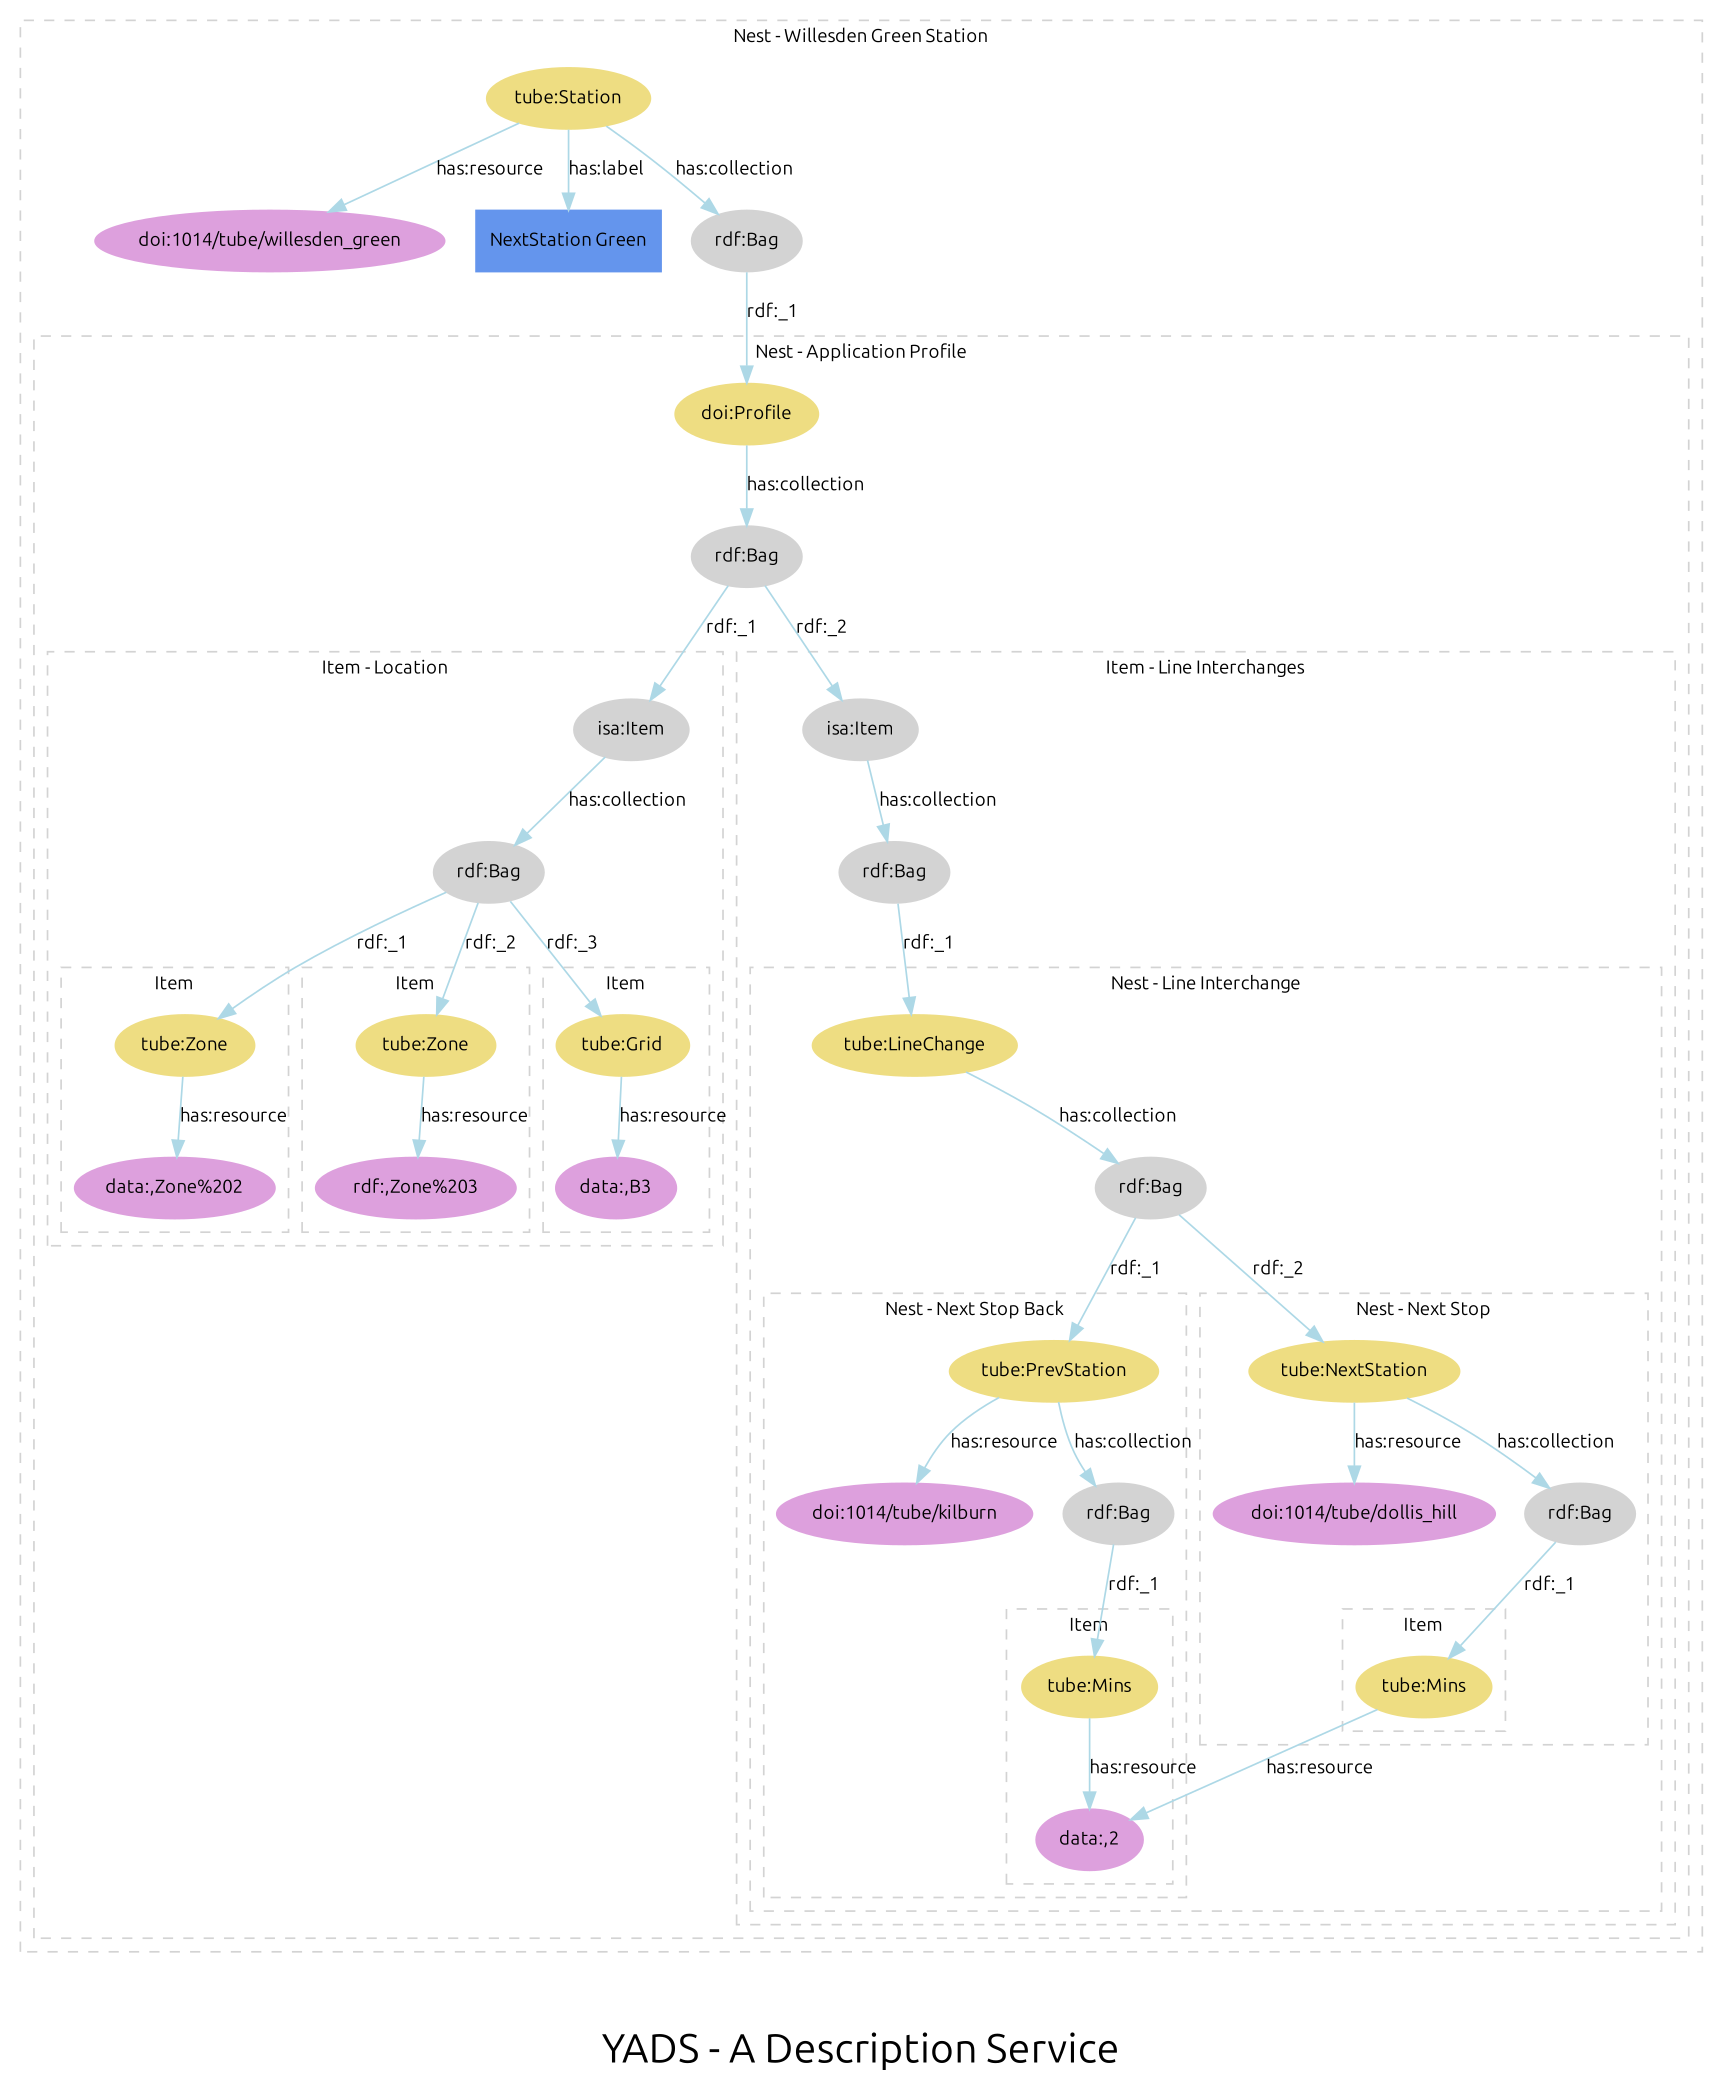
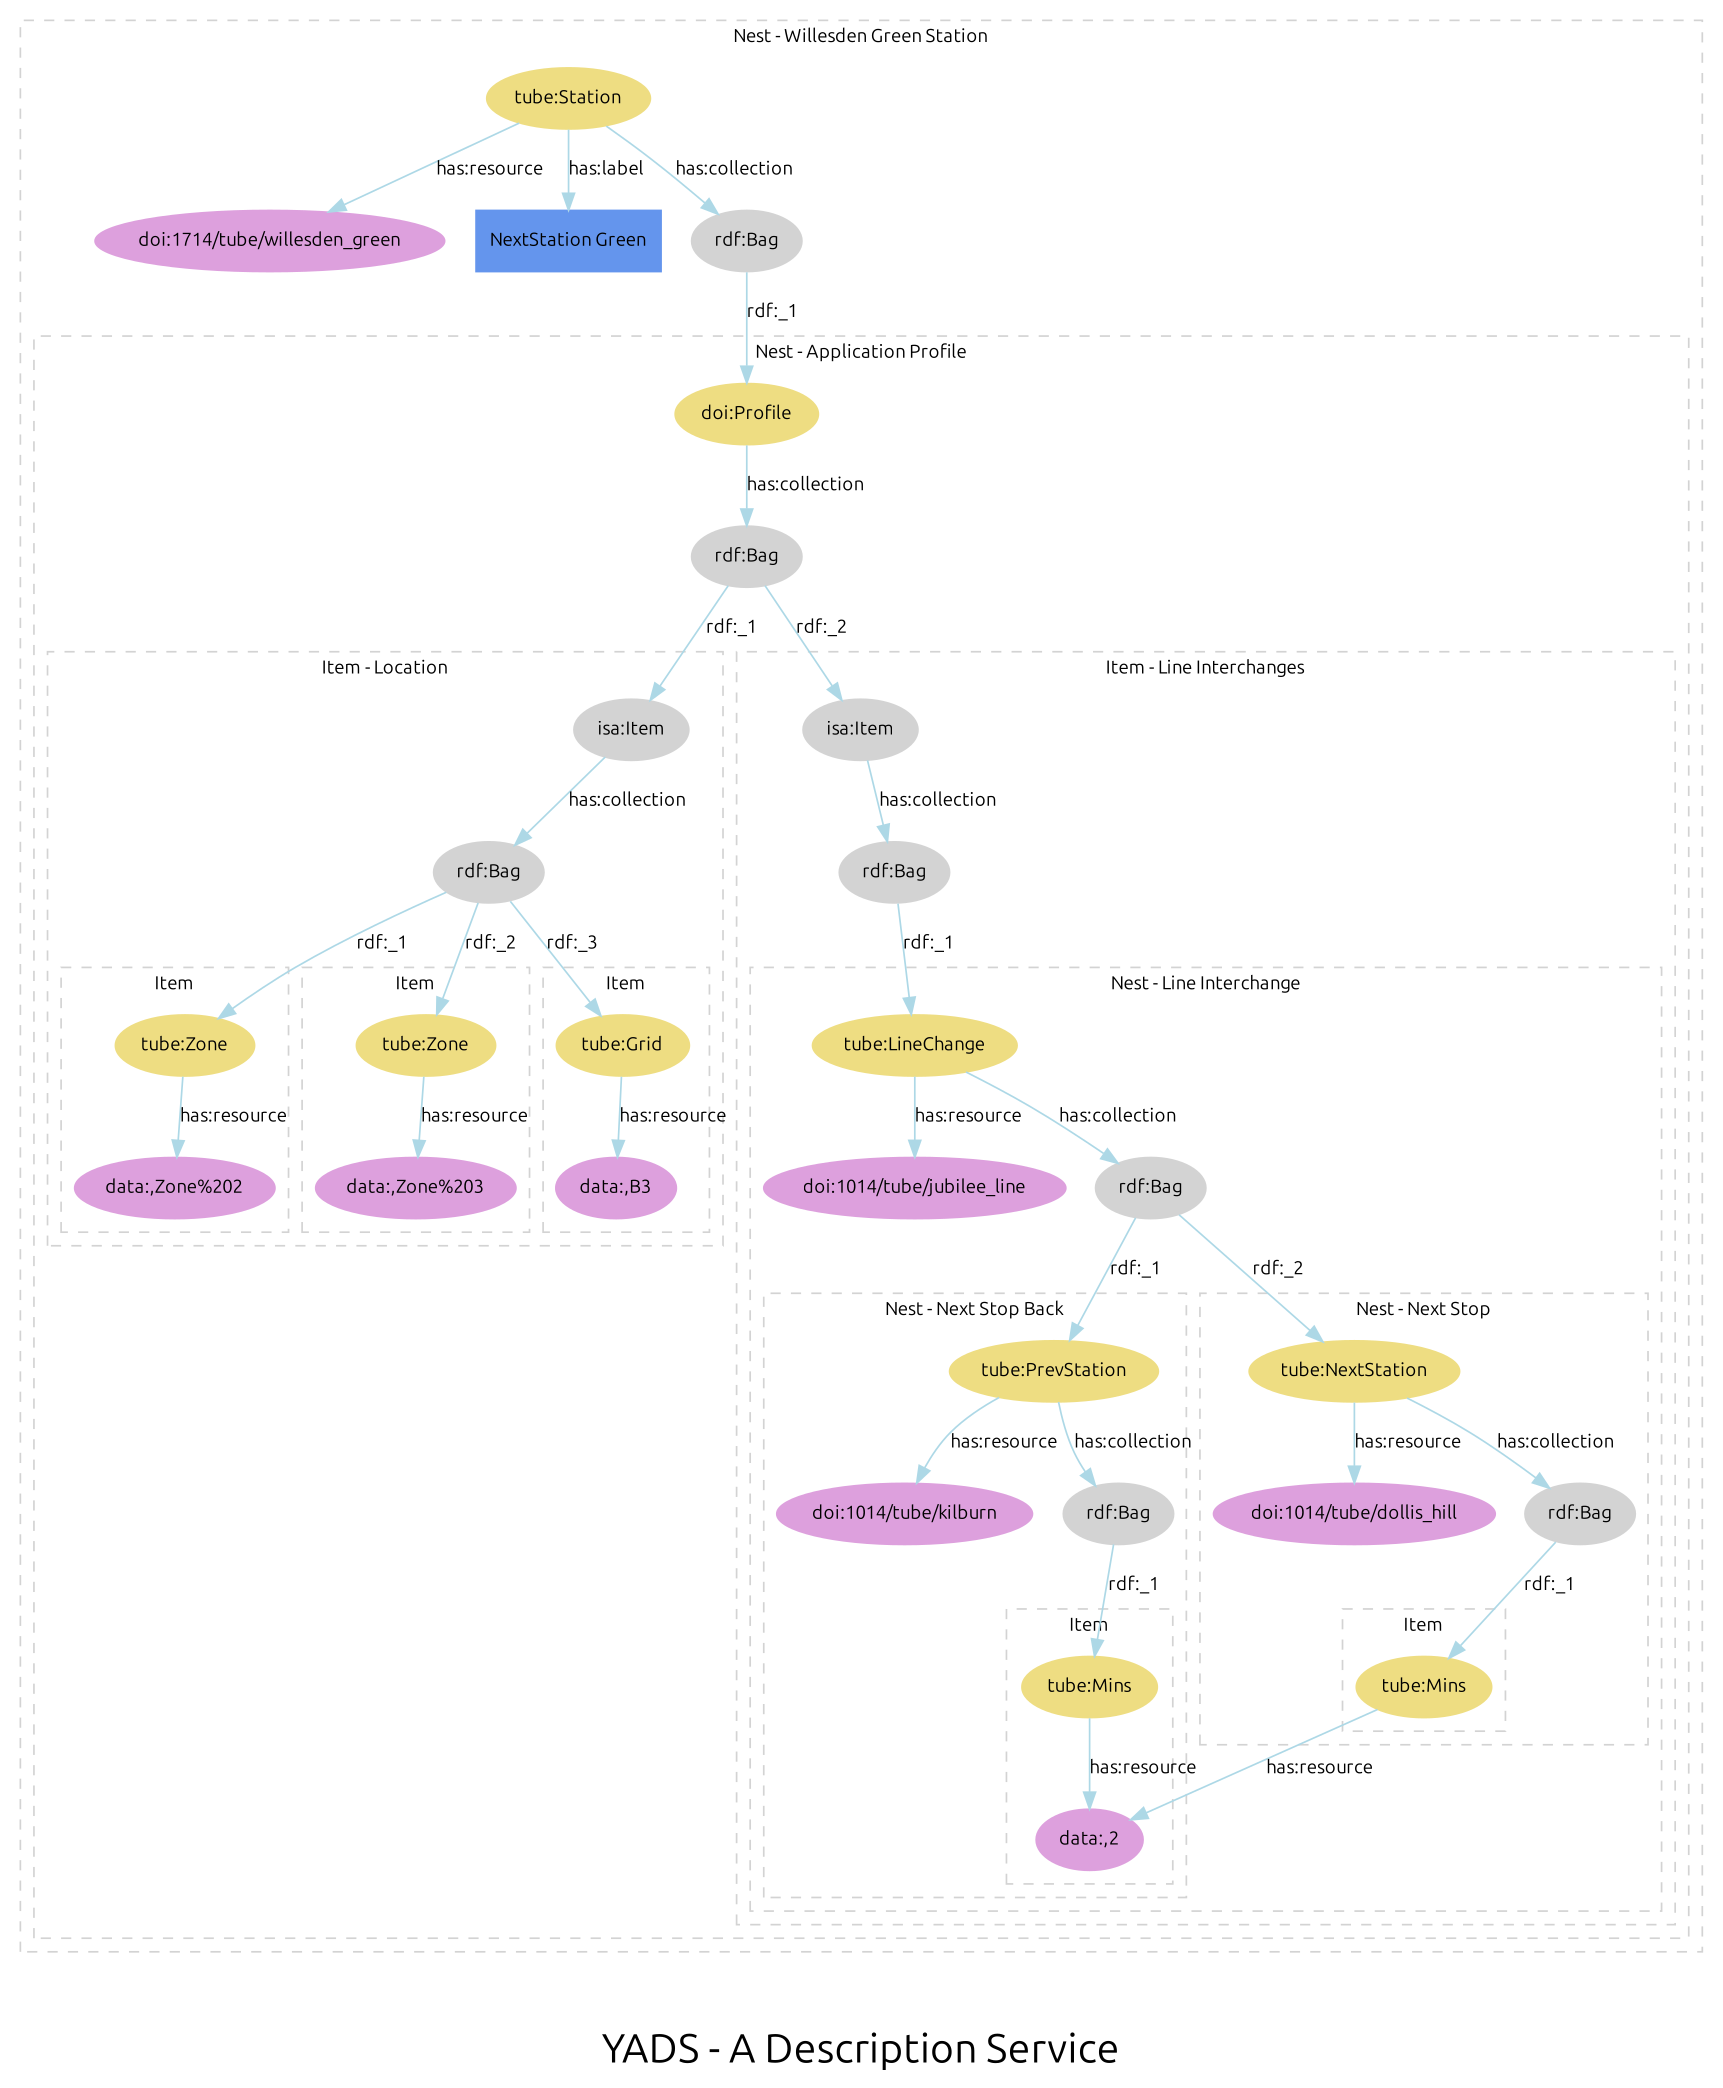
  digraph {
    fontname=Ubuntu
    fontsize=24
    label="YADS - A Description Service"
    rankdir=TB
    node [color=lightgoldenrod fontcolor=black fontname=Ubuntu fontsize=11 style=filled]
    edge [color=lightblue fontcolor=black fontname=Ubuntu fontsize=11 style=filled]
    n1 [label="tube:Zone"]
    "data:,Zone%202" [color=plum]
    n3 [label="tube:Zone"]
-   "data:,Zone%203" [color=plum label="rdf:,Zone%203"]
+   "data:,Zone%203" [color=plum]
    n5 [label="tube:Grid"]
    "data:,B3" [color=plum]
    n7 [color=lightgrey label="isa:Item"]
    n8 [color=lightgrey label="rdf:Bag"]
    n9 [label="tube:Mins"]
    "data:,2" [color=plum]
    n11 [label="tube:PrevStation"]
    "doi:1014/tube/kilburn" [color=plum]
    n13 [color=lightgrey label="rdf:Bag"]
    n14 [label="tube:Mins"]
    n15 [label="tube:NextStation"]
    "doi:1014/tube/dollis_hill" [color=plum]
    n17 [color=lightgrey label="rdf:Bag"]
    n18 [label="tube:LineChange"]
+   "doi:1014/tube/jubilee_line" [color=plum]
    n20 [color=lightgrey label="rdf:Bag"]
    n21 [color=lightgrey label="isa:Item"]
    n22 [color=lightgrey label="rdf:Bag"]
    n23 [label="doi:Profile"]
    n24 [color=lightgrey label="rdf:Bag"]
    n25 [label="tube:Station"]
-   "doi:1014/tube/willesden_green" [color=plum]
+   "doi:1014/tube/willesden_green" [color=plum label="doi:1714/tube/willesden_green"]
    n27 [color=cornflowerblue label="NextStation Green" shape=box]
    n28 [color=lightgrey label="rdf:Bag"]
    subgraph cluster_1 {
      color=lightgrey
      fontcolor=black
      fontsize=11
      label="Nest - Willesden Green Station"
      style=dashed
      n25
      "doi:1014/tube/willesden_green"
      n27
      n28
      subgraph cluster_2 {
        color=lightgrey
        fontcolor=black
        fontsize=11
        label="Nest - Application Profile"
        style=dashed
        n23
        n24
        subgraph cluster_3 {
          color=lightgrey
          fontcolor=black
          fontsize=11
          label="Item - Location"
          style=dashed
          n7
          n8
          subgraph cluster_4 {
            color=lightgrey
            fontcolor=black
            fontsize=11
            label=Item
            style=dashed
            n1
            "data:,Zone%202"
          }
          subgraph cluster_5 {
            color=lightgrey
            fontcolor=black
            fontsize=11
            label=Item
            style=dashed
            n3
            "data:,Zone%203"
          }
          subgraph cluster_6 {
            color=lightgrey
            fontcolor=black
            fontsize=11
            label=Item
            style=dashed
            n5
            "data:,B3"
          }
        }
        subgraph cluster_7 {
          color=lightgrey
          fontcolor=black
          fontsize=11
          label="Item - Line Interchanges"
          style=dashed
          n21
          n22
          subgraph cluster_8 {
            color=lightgrey
            fontcolor=black
            fontsize=11
            label="Nest - Line Interchange"
            style=dashed
            n18
+           "doi:1014/tube/jubilee_line"
            n20
            subgraph cluster_9 {
              color=lightgrey
              fontcolor=black
              fontsize=11
              label="Nest - Next Stop Back"
              style=dashed
              n11
              "doi:1014/tube/kilburn"
              n13
              subgraph cluster_10 {
                color=lightgrey
                fontcolor=black
                fontsize=11
                label=Item
                style=dashed
                n9
                "data:,2"
              }
            }
            subgraph cluster_11 {
              color=lightgrey
              fontcolor=black
              fontsize=11
              label="Nest - Next Stop"
              style=dashed
              n15
              "doi:1014/tube/dollis_hill"
              n17
              subgraph cluster_12 {
                color=lightgrey
                fontcolor=black
                fontsize=11
                label=Item
                style=dashed
                n14
              }
            }
          }
        }
      }
    }
    n1 -> "data:,Zone%202" [label="has:resource"]
    n3 -> "data:,Zone%203" [label="has:resource"]
    n5 -> "data:,B3" [label="has:resource"]
    n7 -> n8 [label="has:collection"]
    n8 -> n1 [label="rdf:_1"]
    n8 -> n3 [label="rdf:_2"]
    n8 -> n5 [label="rdf:_3"]
    n9 -> "data:,2" [label="has:resource"]
    n11 -> "doi:1014/tube/kilburn" [label="has:resource"]
    n11 -> n13 [label="has:collection"]
    n13 -> n9 [label="rdf:_1"]
    n14 -> "data:,2" [label="has:resource"]
    n15 -> "doi:1014/tube/dollis_hill" [label="has:resource"]
    n15 -> n17 [label="has:collection"]
    n17 -> n14 [label="rdf:_1"]
+   n18 -> "doi:1014/tube/jubilee_line" [label="has:resource"]
    n18 -> n20 [label="has:collection"]
    n20 -> n11 [label="rdf:_1"]
    n20 -> n15 [label="rdf:_2"]
    n21 -> n22 [label="has:collection"]
    n22 -> n18 [label="rdf:_1"]
    n23 -> n24 [label="has:collection"]
    n24 -> n7 [label="rdf:_1"]
    n24 -> n21 [label="rdf:_2"]
    n25 -> "doi:1014/tube/willesden_green" [label="has:resource"]
    n25 -> n27 [label="has:label"]
    n25 -> n28 [label="has:collection"]
    n28 -> n23 [label="rdf:_1"]
  }
